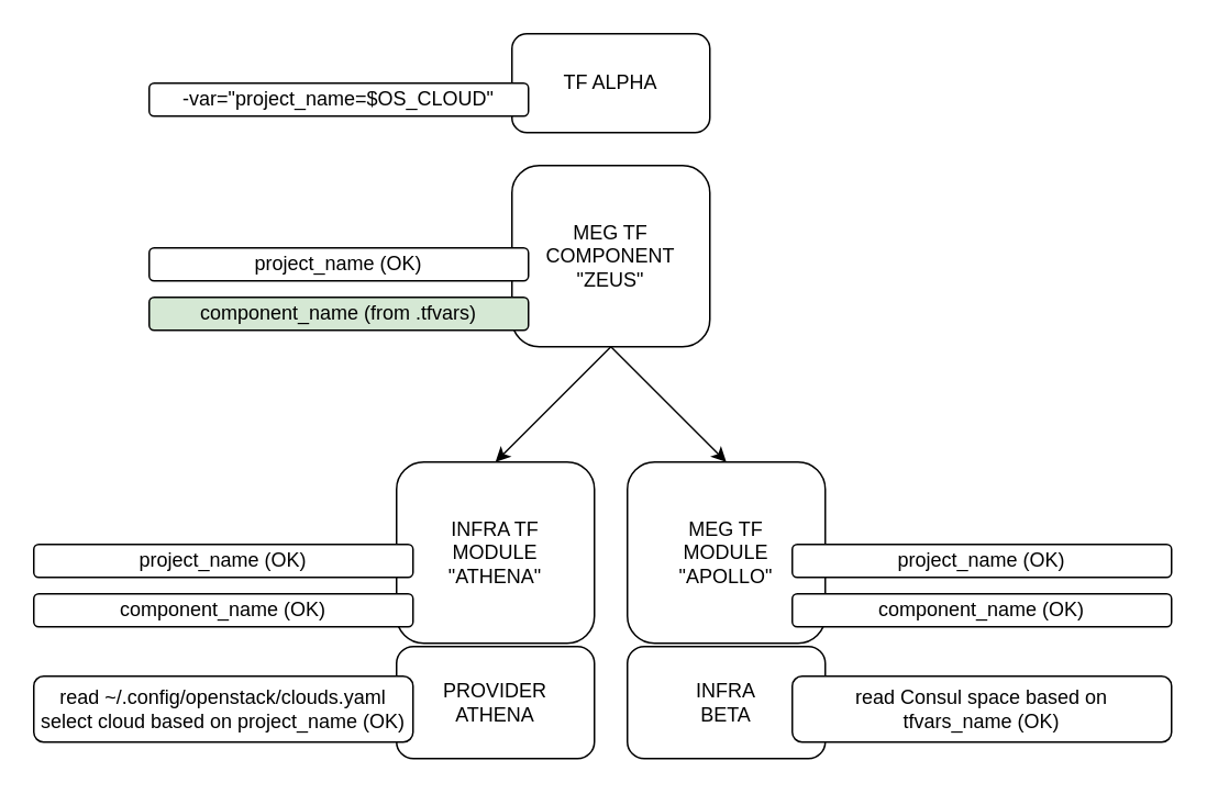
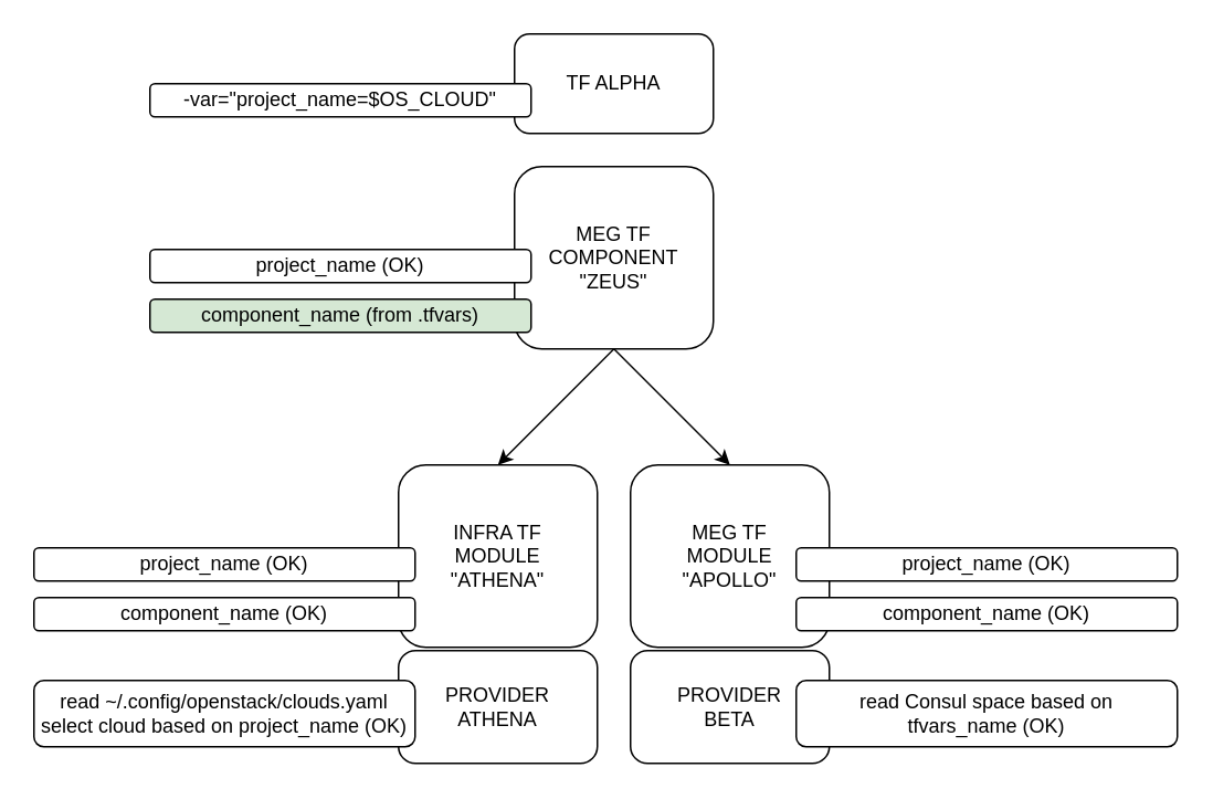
  <mxCell id="0" />
  <mxCell id="1" parent="0" />
  <mxCell id="2" value="MEG TF&lt;br&gt;COMPONENT&lt;br&gt;&quot;ZEUS&quot;" style="rounded=1;whiteSpace=wrap;html=1;" vertex="1" parent="1"><mxGeometry x="310" y="100" width="120" height="110" as="geometry" /></mxCell>
  <mxCell id="3" value="project_name (OK)" style="rounded=1;whiteSpace=wrap;html=1;" vertex="1" parent="1"><mxGeometry x="90" y="150" width="230" height="20" as="geometry" /></mxCell>
  <mxCell id="4" value="component_name (from .tfvars)" style="rounded=1;whiteSpace=wrap;html=1;fillColor=#d5e8d4;" vertex="1" parent="1"><mxGeometry x="90" y="180" width="230" height="20" as="geometry" /></mxCell>
  <mxCell id="5" value="TF ALPHA" style="rounded=1;whiteSpace=wrap;html=1;" vertex="1" parent="1"><mxGeometry x="310" y="20" width="120" height="60" as="geometry" /></mxCell>
  <mxCell id="6" value="-var=&quot;project_name=$OS_CLOUD&quot;" style="rounded=1;whiteSpace=wrap;html=1;" vertex="1" parent="1"><mxGeometry x="90" y="50" width="230" height="20" as="geometry" /></mxCell>
  <mxCell id="7" value="INFRA TF&lt;br&gt;MODULE&lt;br&gt;&quot;ATHENA&quot;" style="rounded=1;whiteSpace=wrap;html=1;" vertex="1" parent="1"><mxGeometry x="240" y="280" width="120" height="110" as="geometry" /></mxCell>
  <mxCell id="8" value="project_name (OK)" style="rounded=1;whiteSpace=wrap;html=1;" vertex="1" parent="1"><mxGeometry x="20" y="330" width="230" height="20" as="geometry" /></mxCell>
  <mxCell id="9" value="component_name (OK)" style="rounded=1;whiteSpace=wrap;html=1;" vertex="1" parent="1"><mxGeometry x="20" y="360" width="230" height="20" as="geometry" /></mxCell>
  <mxCell id="10" value="PROVIDER&lt;br&gt;ATHENA" style="rounded=1;whiteSpace=wrap;html=1;" vertex="1" parent="1"><mxGeometry x="240" y="392" width="120" height="68" as="geometry" /></mxCell>
  <mxCell id="11" value="read ~/.config/openstack/clouds.yaml&lt;br&gt;select cloud based on project_name (OK)" style="rounded=1;whiteSpace=wrap;html=1;" vertex="1" parent="1"><mxGeometry x="20" y="410" width="230" height="40" as="geometry" /></mxCell>
  <mxCell id="12" value="MEG TF&lt;br&gt;MODULE&lt;br&gt;&quot;APOLLO&quot;" style="rounded=1;whiteSpace=wrap;html=1;" vertex="1" parent="1"><mxGeometry x="380" y="280" width="120" height="110" as="geometry" /></mxCell>
  <mxCell id="13" value="project_name (OK)" style="rounded=1;whiteSpace=wrap;html=1;" vertex="1" parent="1"><mxGeometry x="480" y="330" width="230" height="20" as="geometry" /></mxCell>
  <mxCell id="14" value="component_name (OK)" style="rounded=1;whiteSpace=wrap;html=1;" vertex="1" parent="1"><mxGeometry x="480" y="360" width="230" height="20" as="geometry" /></mxCell>
- <mxCell id="15" value="INFRA&lt;br&gt;BETA" style="rounded=1;whiteSpace=wrap;html=1;" vertex="1" parent="1"><mxGeometry x="380" y="392" width="120" height="68" as="geometry" /></mxCell>
+ <mxCell id="15" value="PROVIDER&lt;br&gt;BETA" style="rounded=1;whiteSpace=wrap;html=1;" vertex="1" parent="1"><mxGeometry x="380" y="392" width="120" height="68" as="geometry" /></mxCell>
  <mxCell id="16" value="read Consul space based on&lt;br&gt;tfvars_name (OK)" style="rounded=1;whiteSpace=wrap;html=1;" vertex="1" parent="1"><mxGeometry x="480" y="410" width="230" height="40" as="geometry" /></mxCell>
  <mxCell id="17" value="" style="endArrow=classic;html=1;exitX=0.5;exitY=1;exitDx=0;exitDy=0;entryX=0.5;entryY=0;entryDx=0;entryDy=0;" edge="1" parent="1" source="2" target="7"><mxGeometry width="50" height="50" relative="1" as="geometry"><mxPoint x="380" y="220" as="sourcePoint" /><mxPoint x="360" y="290" as="targetPoint" /></mxGeometry></mxCell>
  <mxCell id="18" value="" style="endArrow=classic;html=1;exitX=0.5;exitY=1;exitDx=0;exitDy=0;entryX=0.5;entryY=0;entryDx=0;entryDy=0;" edge="1" parent="1" source="2" target="12"><mxGeometry width="50" height="50" relative="1" as="geometry"><mxPoint x="590" y="170" as="sourcePoint" /><mxPoint x="570" y="240" as="targetPoint" /></mxGeometry></mxCell>
